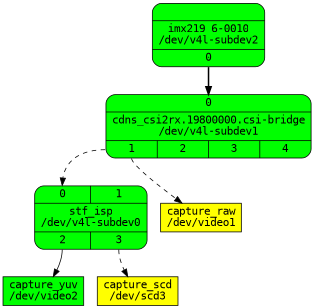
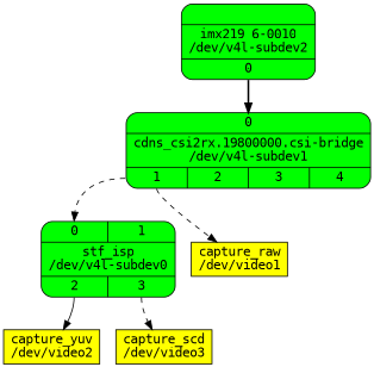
  digraph {
    fontname="DejaVu Sans Mono"
    rankdir=TB
    node [fillcolor=green fontname="DejaVu Sans Mono" shape=Mrecord style=filled]
    edge [fontname="DejaVu Sans Mono" tailport=port1 style=dashed]
    n1 [label="{{<port0> 0 | <port1> 1} | stf_isp\n/dev/v4l-subdev0 | {<port2> 2 | <port3> 3}}"]
-   n2 [label="capture_yuv\n/dev/video2" shape=box]
-   n3 [fillcolor=yellow label="capture_scd\n/dev/scd3" shape=box]
+   n2 [fillcolor=yellow label="capture_yuv\n/dev/video2" shape=box]
+   n3 [fillcolor=yellow label="capture_scd\n/dev/video3" shape=box]
    n4 [fillcolor=yellow label="capture_raw\n/dev/video1" shape=box]
    n5 [label="{{<port0> 0} | cdns_csi2rx.19800000.csi-bridge\n/dev/v4l-subdev1 | {<port1> 1 | <port2> 2 | <port3> 3 | <port4> 4}}"]
    n6 [label="{{} | imx219 6-0010\n/dev/v4l-subdev2 | {<port0> 0}}"]
    n1 -> n2 [tailport=port2 style=""]
    n1 -> n3 [tailport=port3]
    n5 -> n1 [headport=port0]
    n5 -> n4
    n6 -> n5 [headport=port0 style=bold tailport=port0]
  }
